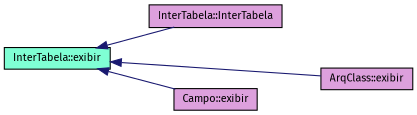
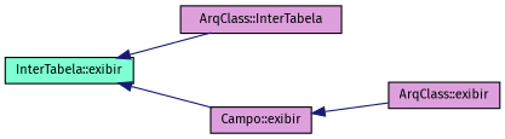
  digraph {
    fontname="Fira Sans"
    rankdir=LR
    node [color=black fillcolor=plum fontname="Fira Sans" fontsize=10 shape=record style=filled]
    edge [color=midnightblue dir=back fontname="Fira Sans" fontsize=10 labelfontname=Helvetica labelfontsize=10 style=solid]
    n1 [fillcolor=aquamarine fontcolor=black height=0.2 label="InterTabela::exibir" width=0.4]
-   n2 [height=0.2 label="InterTabela::InterTabela" width=0.4]
+   n2 [height=0.2 label="ArqClass::InterTabela" width=0.4]
    n3 [height=0.2 label="ArqClass::exibir" width=0.4]
    n4 [height=0.2 label="Campo::exibir" width=0.4]
    n1 -> n2
-   n1 -> n3
+   n4 -> n3
    n1 -> n4
  }
